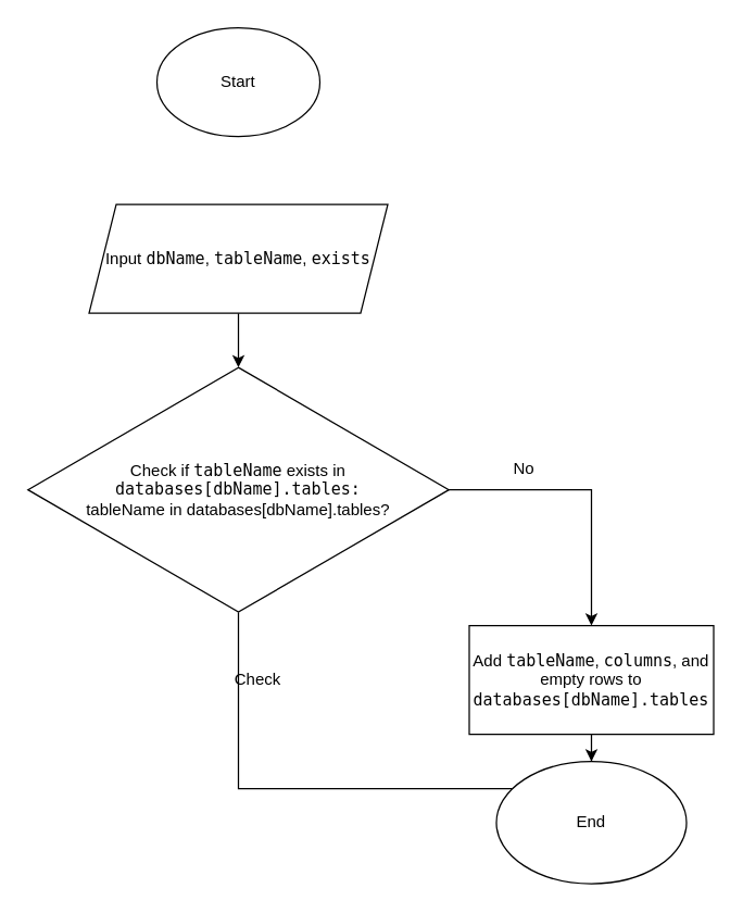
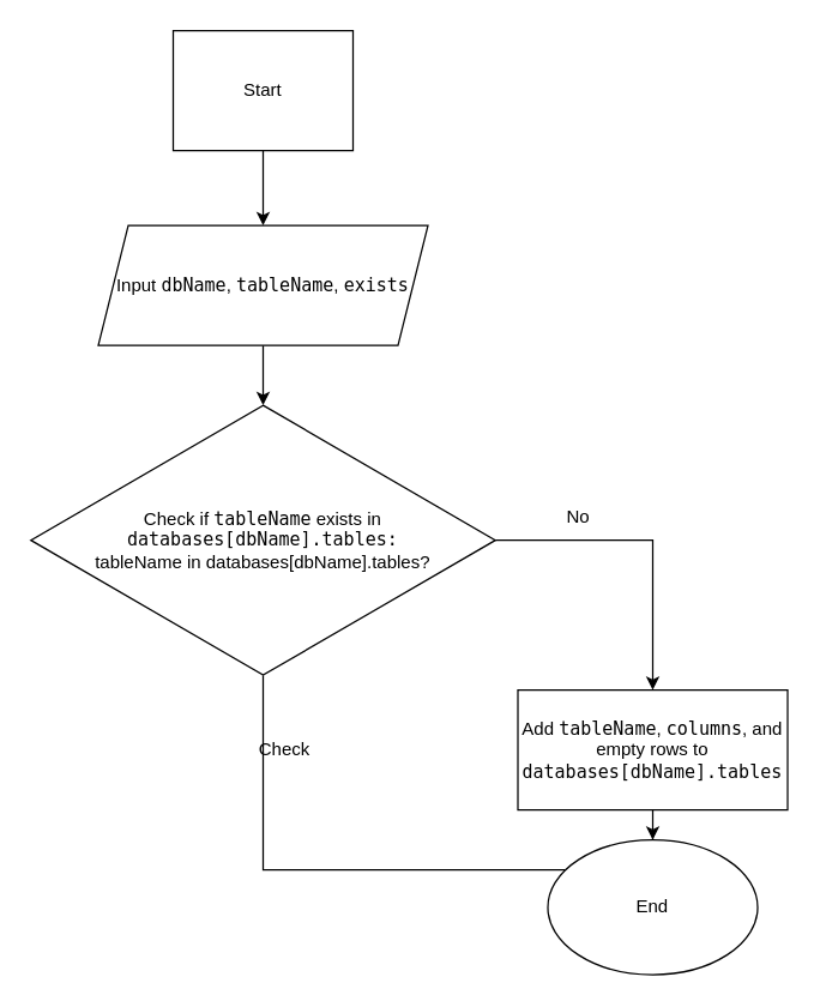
  <mxCell id="0" />
  <mxCell id="1" parent="0" />
- <mxCell id="3" value="Start" style="ellipse;whiteSpace=wrap;html=1;" vertex="1" parent="1"><mxGeometry x="115" y="20" width="120" height="80" as="geometry" /></mxCell>
+ <mxCell id="2" style="edgeStyle=orthogonalEdgeStyle;rounded=0;orthogonalLoop=1;jettySize=auto;html=1;entryX=0.5;entryY=0;entryDx=0;entryDy=0;" edge="1" parent="1" source="3" target="12"><mxGeometry relative="1" as="geometry" /></mxCell>
+ <mxCell id="3" value="Start" style="whiteSpace=wrap;html=1;rounded=0;" vertex="1" parent="1"><mxGeometry x="115" y="20" width="120" height="80" as="geometry" /></mxCell>
  <mxCell id="4" style="edgeStyle=orthogonalEdgeStyle;rounded=0;orthogonalLoop=1;jettySize=auto;html=1;entryX=0.5;entryY=0;entryDx=0;entryDy=0;" edge="1" parent="1" source="6" target="8"><mxGeometry relative="1" as="geometry" /></mxCell>
  <mxCell id="5" style="edgeStyle=orthogonalEdgeStyle;rounded=0;orthogonalLoop=1;jettySize=auto;html=1;exitX=0.5;exitY=1;exitDx=0;exitDy=0;entryX=0.5;entryY=0;entryDx=0;entryDy=0;" edge="1" parent="1" source="6" target="10"><mxGeometry relative="1" as="geometry"><mxPoint x="175" y="510" as="targetPoint" /><Array as="points"><mxPoint x="175" y="580" /><mxPoint x="435" y="580" /></Array></mxGeometry></mxCell>
  <mxCell id="6" value="Check if &lt;code&gt;tableName&lt;/code&gt; exists in &lt;code&gt;databases[dbName].tables:&lt;/code&gt;&lt;div&gt;tableName in databases[dbName].tables?&lt;/div&gt;" style="rhombus;whiteSpace=wrap;html=1;" vertex="1" parent="1"><mxGeometry x="20" y="270" width="310" height="180" as="geometry" /></mxCell>
  <mxCell id="7" style="edgeStyle=orthogonalEdgeStyle;rounded=0;orthogonalLoop=1;jettySize=auto;html=1;" edge="1" parent="1" source="8" target="10"><mxGeometry relative="1" as="geometry" /></mxCell>
  <mxCell id="8" value="Add &lt;code&gt;tableName&lt;/code&gt;, &lt;code&gt;columns&lt;/code&gt;, and empty rows to &lt;code&gt;databases[dbName].tables&lt;/code&gt;" style="rounded=0;whiteSpace=wrap;html=1;" vertex="1" parent="1"><mxGeometry x="345" y="460" width="180" height="80" as="geometry" /></mxCell>
  <mxCell id="9" value="No" style="text;html=1;align=center;verticalAlign=middle;resizable=0;points=[];autosize=1;strokeColor=none;fillColor=none;" vertex="1" parent="1"><mxGeometry x="365" y="330" width="40" height="30" as="geometry" /></mxCell>
  <mxCell id="10" value="End" style="ellipse;whiteSpace=wrap;html=1;" vertex="1" parent="1"><mxGeometry x="365" y="560" width="140" height="90" as="geometry" /></mxCell>
  <mxCell id="11" style="edgeStyle=orthogonalEdgeStyle;rounded=0;orthogonalLoop=1;jettySize=auto;html=1;entryX=0.5;entryY=0;entryDx=0;entryDy=0;" edge="1" parent="1" source="12" target="6"><mxGeometry relative="1" as="geometry" /></mxCell>
  <mxCell id="12" value="Input &lt;code&gt;dbName&lt;/code&gt;, &lt;code&gt;tableName&lt;/code&gt;, &lt;code&gt;exists&lt;/code&gt;" style="shape=parallelogram;perimeter=parallelogramPerimeter;whiteSpace=wrap;html=1;fixedSize=1;" vertex="1" parent="1"><mxGeometry x="65" y="150" width="220" height="80" as="geometry" /></mxCell>
  <mxCell id="13" value="Check" style="text;html=1;align=center;verticalAlign=middle;resizable=0;points=[];autosize=1;strokeColor=none;fillColor=none;" vertex="1" parent="1"><mxGeometry x="164" y="485" width="50" height="30" as="geometry" /></mxCell>
